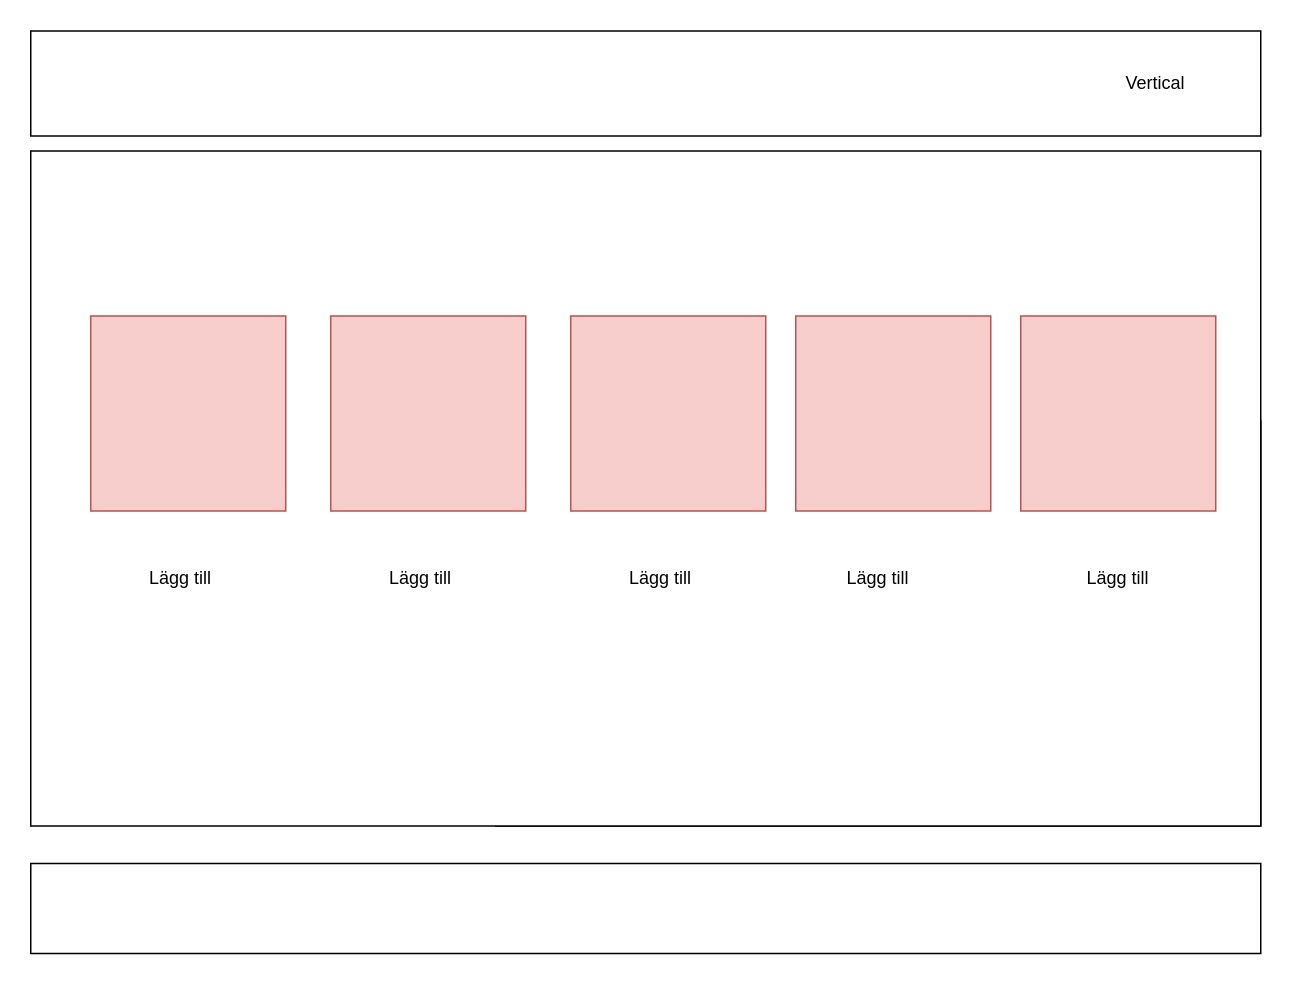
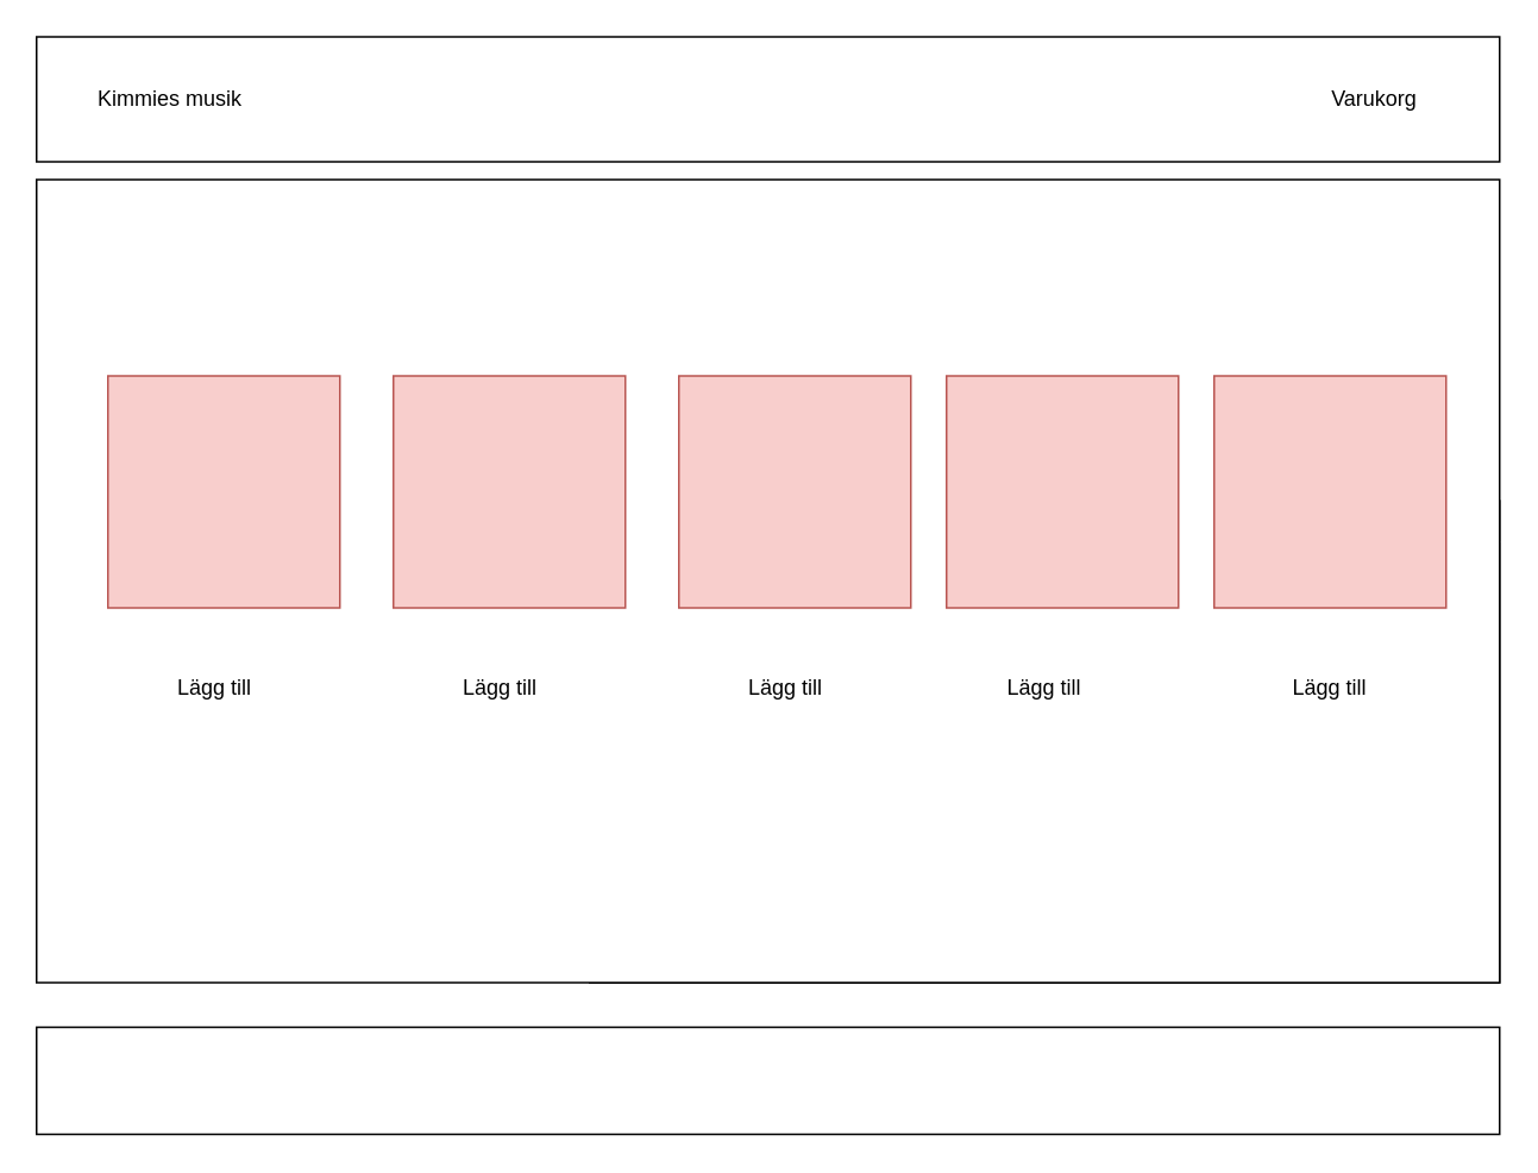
  <mxCell id="0" />
  <mxCell id="1" parent="0" />
  <mxCell id="2" value="" style="rounded=0;whiteSpace=wrap;html=1;" vertex="1" parent="1"><mxGeometry width="820" height="70" as="geometry" x="20" y="20" /></mxCell>
- <mxCell id="3" value="Vertical" style="text;html=1;strokeColor=none;fillColor=none;align=center;verticalAlign=middle;whiteSpace=wrap;rounded=0;" vertex="1" parent="1"><mxGeometry x="740" y="40" width="60" height="30" as="geometry" /></mxCell>
+ <mxCell id="3" value="Varukorg" style="text;html=1;strokeColor=none;fillColor=none;align=center;verticalAlign=middle;whiteSpace=wrap;rounded=0;" vertex="1" parent="1"><mxGeometry x="740" y="40" width="60" height="30" as="geometry" /></mxCell>
+ <mxCell id="4" value="Kimmies musik" style="text;html=1;strokeColor=none;fillColor=none;align=center;verticalAlign=middle;whiteSpace=wrap;rounded=0;" vertex="1" parent="1"><mxGeometry x="30" y="40" width="130" height="30" as="geometry" /></mxCell>
  <mxCell id="5" value="Vertical Container" style="swimlane;" vertex="1" parent="1"><mxGeometry x="330" y="280" width="510" height="270" as="geometry" /></mxCell>
  <mxCell id="6" value="" style="rounded=0;whiteSpace=wrap;html=1;" vertex="1" parent="5"><mxGeometry x="-310" y="-180" width="820" height="450" as="geometry" /></mxCell>
  <mxCell id="7" value="" style="whiteSpace=wrap;html=1;aspect=fixed;fillColor=#f8cecc;strokeColor=#b85450;" vertex="1" parent="5"><mxGeometry x="-110" y="-70" width="130" height="130" as="geometry" /></mxCell>
  <mxCell id="8" value="" style="whiteSpace=wrap;html=1;aspect=fixed;fillColor=#f8cecc;strokeColor=#b85450;" vertex="1" parent="5"><mxGeometry x="50" y="-70" width="130" height="130" as="geometry" /></mxCell>
  <mxCell id="9" value="" style="whiteSpace=wrap;html=1;aspect=fixed;fillColor=#f8cecc;strokeColor=#b85450;" vertex="1" parent="5"><mxGeometry x="200" y="-70" width="130" height="130" as="geometry" /></mxCell>
  <mxCell id="10" value="" style="whiteSpace=wrap;html=1;aspect=fixed;fillColor=#f8cecc;strokeColor=#b85450;" vertex="1" parent="5"><mxGeometry x="350" y="-70" width="130" height="130" as="geometry" /></mxCell>
  <mxCell id="11" value="Lägg till" style="text;html=1;strokeColor=none;fillColor=none;align=center;verticalAlign=middle;whiteSpace=wrap;rounded=0;" vertex="1" parent="5"><mxGeometry x="-240" y="90" width="60" height="30" as="geometry" /></mxCell>
  <mxCell id="12" value="Lägg till" style="text;html=1;strokeColor=none;fillColor=none;align=center;verticalAlign=middle;whiteSpace=wrap;rounded=0;" vertex="1" parent="5"><mxGeometry x="-80" y="90" width="60" height="30" as="geometry" /></mxCell>
  <mxCell id="13" value="Lägg till" style="text;html=1;strokeColor=none;fillColor=none;align=center;verticalAlign=middle;whiteSpace=wrap;rounded=0;" vertex="1" parent="5"><mxGeometry x="80" y="90" width="60" height="30" as="geometry" /></mxCell>
  <mxCell id="14" value="Lägg till" style="text;html=1;strokeColor=none;fillColor=none;align=center;verticalAlign=middle;whiteSpace=wrap;rounded=0;" vertex="1" parent="5"><mxGeometry x="225" y="90" width="60" height="30" as="geometry" /></mxCell>
  <mxCell id="15" value="Lägg till" style="text;html=1;strokeColor=none;fillColor=none;align=center;verticalAlign=middle;whiteSpace=wrap;rounded=0;" vertex="1" parent="5"><mxGeometry x="385" y="90" width="60" height="30" as="geometry" /></mxCell>
  <mxCell id="16" value="" style="whiteSpace=wrap;html=1;aspect=fixed;fillColor=#f8cecc;strokeColor=#b85450;" vertex="1" parent="1"><mxGeometry x="60" y="210" width="130" height="130" as="geometry" /></mxCell>
  <mxCell id="17" value="" style="rounded=0;whiteSpace=wrap;html=1;" vertex="1" parent="1"><mxGeometry y="575" width="820" height="60" as="geometry" x="20" /></mxCell>
